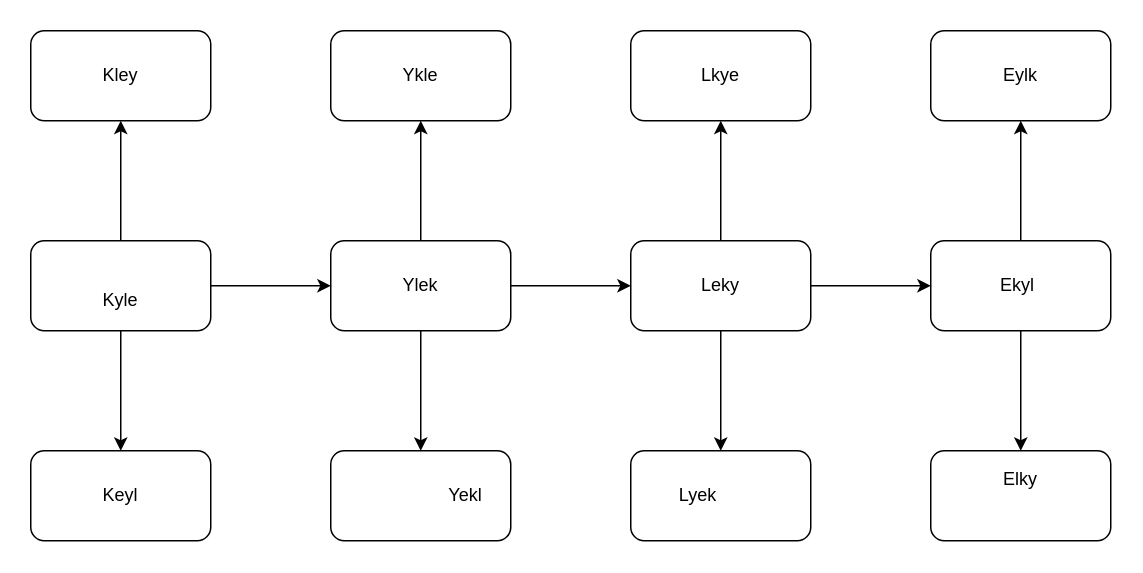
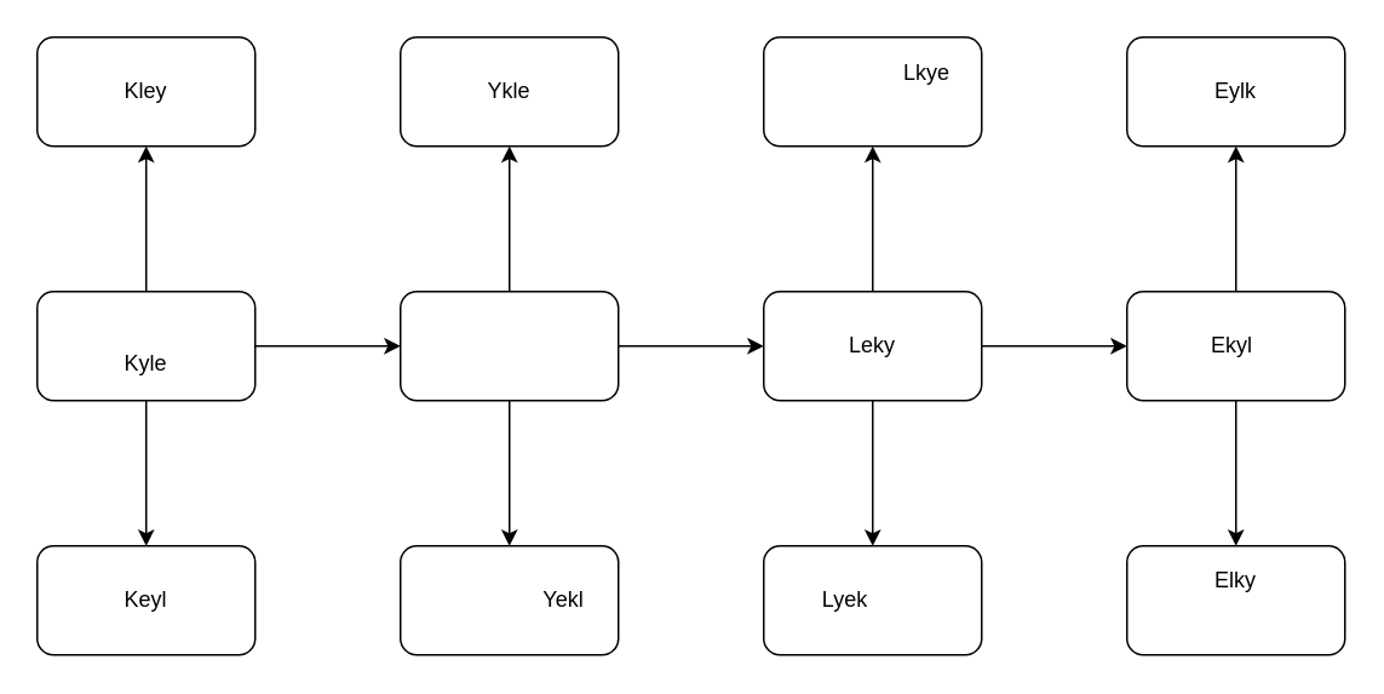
  <mxCell id="0" />
  <mxCell id="1" parent="0" />
  <mxCell id="2" value="" style="edgeStyle=orthogonalEdgeStyle;rounded=0;orthogonalLoop=1;jettySize=auto;html=1;" edge="1" parent="1" source="5" target="11"><mxGeometry relative="1" as="geometry" /></mxCell>
  <mxCell id="3" value="" style="edgeStyle=orthogonalEdgeStyle;rounded=0;orthogonalLoop=1;jettySize=auto;html=1;" edge="1" parent="1" source="5" target="7"><mxGeometry relative="1" as="geometry" /></mxCell>
  <mxCell id="4" value="" style="edgeStyle=orthogonalEdgeStyle;rounded=0;orthogonalLoop=1;jettySize=auto;html=1;" edge="1" parent="1" source="5" target="6"><mxGeometry relative="1" as="geometry" /></mxCell>
  <mxCell id="5" value="" style="rounded=1;whiteSpace=wrap;html=1;" vertex="1" parent="1"><mxGeometry x="20" y="160" width="120" height="60" as="geometry" /></mxCell>
  <mxCell id="6" value="" style="rounded=1;whiteSpace=wrap;html=1;" vertex="1" parent="1"><mxGeometry x="20" width="120" height="60" as="geometry" y="20" /></mxCell>
  <mxCell id="7" value="" style="rounded=1;whiteSpace=wrap;html=1;" vertex="1" parent="1"><mxGeometry x="20" y="300" width="120" height="60" as="geometry" /></mxCell>
  <mxCell id="8" value="" style="edgeStyle=orthogonalEdgeStyle;rounded=0;orthogonalLoop=1;jettySize=auto;html=1;" edge="1" parent="1" source="11" target="24"><mxGeometry relative="1" as="geometry" /></mxCell>
  <mxCell id="9" value="" style="edgeStyle=orthogonalEdgeStyle;rounded=0;orthogonalLoop=1;jettySize=auto;html=1;" edge="1" parent="1" source="11" target="23"><mxGeometry relative="1" as="geometry" /></mxCell>
  <mxCell id="10" value="" style="edgeStyle=orthogonalEdgeStyle;rounded=0;orthogonalLoop=1;jettySize=auto;html=1;" edge="1" parent="1" source="11" target="15"><mxGeometry relative="1" as="geometry" /></mxCell>
  <mxCell id="11" value="" style="rounded=1;whiteSpace=wrap;html=1;" vertex="1" parent="1"><mxGeometry x="220" y="160" width="120" height="60" as="geometry" /></mxCell>
  <mxCell id="12" value="" style="edgeStyle=orthogonalEdgeStyle;rounded=0;orthogonalLoop=1;jettySize=auto;html=1;" edge="1" parent="1" source="15" target="22"><mxGeometry relative="1" as="geometry" /></mxCell>
  <mxCell id="13" value="" style="edgeStyle=orthogonalEdgeStyle;rounded=0;orthogonalLoop=1;jettySize=auto;html=1;" edge="1" parent="1" source="15" target="21"><mxGeometry relative="1" as="geometry" /></mxCell>
  <mxCell id="14" value="" style="edgeStyle=orthogonalEdgeStyle;rounded=0;orthogonalLoop=1;jettySize=auto;html=1;" edge="1" parent="1" source="15" target="18"><mxGeometry relative="1" as="geometry" /></mxCell>
  <mxCell id="15" value="" style="rounded=1;whiteSpace=wrap;html=1;" vertex="1" parent="1"><mxGeometry x="420" y="160" width="120" height="60" as="geometry" /></mxCell>
  <mxCell id="16" value="" style="edgeStyle=orthogonalEdgeStyle;rounded=0;orthogonalLoop=1;jettySize=auto;html=1;" edge="1" parent="1" source="18" target="20"><mxGeometry relative="1" as="geometry" /></mxCell>
  <mxCell id="17" value="" style="edgeStyle=orthogonalEdgeStyle;rounded=0;orthogonalLoop=1;jettySize=auto;html=1;" edge="1" parent="1" source="18" target="19"><mxGeometry relative="1" as="geometry" /></mxCell>
  <mxCell id="18" value="" style="rounded=1;whiteSpace=wrap;html=1;" vertex="1" parent="1"><mxGeometry x="620" y="160" width="120" height="60" as="geometry" /></mxCell>
  <mxCell id="19" value="" style="rounded=1;whiteSpace=wrap;html=1;" vertex="1" parent="1"><mxGeometry x="620" y="300" width="120" height="60" as="geometry" /></mxCell>
  <mxCell id="20" value="" style="rounded=1;whiteSpace=wrap;html=1;" vertex="1" parent="1"><mxGeometry x="620" width="120" height="60" as="geometry" y="20" /></mxCell>
  <mxCell id="21" value="" style="rounded=1;whiteSpace=wrap;html=1;" vertex="1" parent="1"><mxGeometry x="420" y="300" width="120" height="60" as="geometry" /></mxCell>
  <mxCell id="22" value="" style="rounded=1;whiteSpace=wrap;html=1;" vertex="1" parent="1"><mxGeometry x="420" width="120" height="60" as="geometry" y="20" /></mxCell>
  <mxCell id="23" value="" style="rounded=1;whiteSpace=wrap;html=1;" vertex="1" parent="1"><mxGeometry x="220" width="120" height="60" as="geometry" y="20" /></mxCell>
  <mxCell id="24" value="" style="rounded=1;whiteSpace=wrap;html=1;" vertex="1" parent="1"><mxGeometry x="220" y="300" width="120" height="60" as="geometry" /></mxCell>
  <mxCell id="25" value="Kyle" style="text;html=1;strokeColor=none;fillColor=none;align=center;verticalAlign=middle;whiteSpace=wrap;rounded=0;" vertex="1" parent="1"><mxGeometry x="60" y="190" width="40" height="20" as="geometry" /></mxCell>
- <mxCell id="26" value="Ylek" style="text;html=1;strokeColor=none;fillColor=none;align=center;verticalAlign=middle;whiteSpace=wrap;rounded=0;" vertex="1" parent="1"><mxGeometry x="260" y="180" width="40" height="20" as="geometry" /></mxCell>
  <mxCell id="27" value="Kley" style="text;html=1;strokeColor=none;fillColor=none;align=center;verticalAlign=middle;whiteSpace=wrap;rounded=0;" vertex="1" parent="1"><mxGeometry x="60" y="40" width="40" height="20" as="geometry" /></mxCell>
  <mxCell id="28" value="Keyl" style="text;html=1;strokeColor=none;fillColor=none;align=center;verticalAlign=middle;whiteSpace=wrap;rounded=0;" vertex="1" parent="1"><mxGeometry x="60" y="320" width="40" height="20" as="geometry" /></mxCell>
  <mxCell id="29" value="Yekl" style="text;html=1;strokeColor=none;fillColor=none;align=center;verticalAlign=middle;whiteSpace=wrap;rounded=0;" vertex="1" parent="1"><mxGeometry x="290" y="320" width="40" height="20" as="geometry" /></mxCell>
  <mxCell id="30" value="Ykle" style="text;html=1;strokeColor=none;fillColor=none;align=center;verticalAlign=middle;whiteSpace=wrap;rounded=0;" vertex="1" parent="1"><mxGeometry x="260" y="40" width="40" height="20" as="geometry" /></mxCell>
  <mxCell id="31" value="Leky" style="text;html=1;strokeColor=none;fillColor=none;align=center;verticalAlign=middle;whiteSpace=wrap;rounded=0;" vertex="1" parent="1"><mxGeometry x="460" y="180" width="40" height="20" as="geometry" /></mxCell>
- <mxCell id="32" value="Lkye" style="text;html=1;strokeColor=none;fillColor=none;align=center;verticalAlign=middle;whiteSpace=wrap;rounded=0;" vertex="1" parent="1"><mxGeometry x="460" y="40" width="40" height="20" as="geometry" /></mxCell>
+ <mxCell id="32" value="Lkye" style="text;html=1;strokeColor=none;fillColor=none;align=center;verticalAlign=middle;whiteSpace=wrap;rounded=0;" vertex="1" parent="1"><mxGeometry x="490" y="30" width="40" height="20" as="geometry" /></mxCell>
  <mxCell id="33" value="Lyek" style="text;html=1;strokeColor=none;fillColor=none;align=center;verticalAlign=middle;whiteSpace=wrap;rounded=0;" vertex="1" parent="1"><mxGeometry x="445" y="320" width="40" height="20" as="geometry" /></mxCell>
  <mxCell id="34" value="Ekyl" style="text;html=1;strokeColor=none;fillColor=none;align=center;verticalAlign=middle;whiteSpace=wrap;rounded=0;" vertex="1" parent="1"><mxGeometry x="658" y="180" width="40" height="20" as="geometry" /></mxCell>
  <mxCell id="35" value="Eylk" style="text;html=1;strokeColor=none;fillColor=none;align=center;verticalAlign=middle;whiteSpace=wrap;rounded=0;" vertex="1" parent="1"><mxGeometry x="660" y="40" width="40" height="20" as="geometry" /></mxCell>
  <mxCell id="36" value="Elky" style="text;html=1;strokeColor=none;fillColor=none;align=center;verticalAlign=middle;whiteSpace=wrap;rounded=0;" vertex="1" parent="1"><mxGeometry x="660" y="309" width="40" height="20" as="geometry" /></mxCell>
